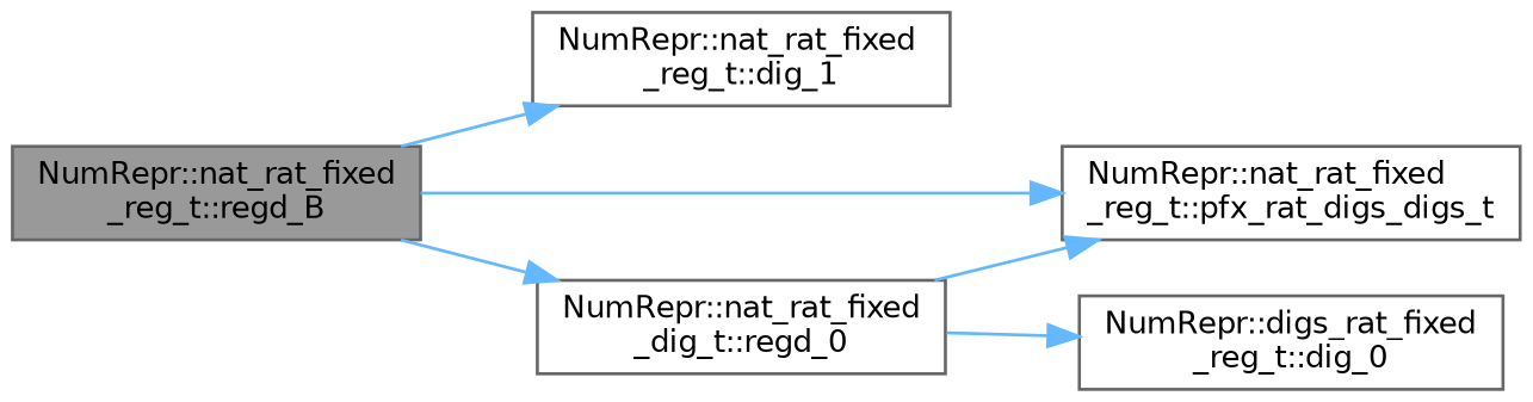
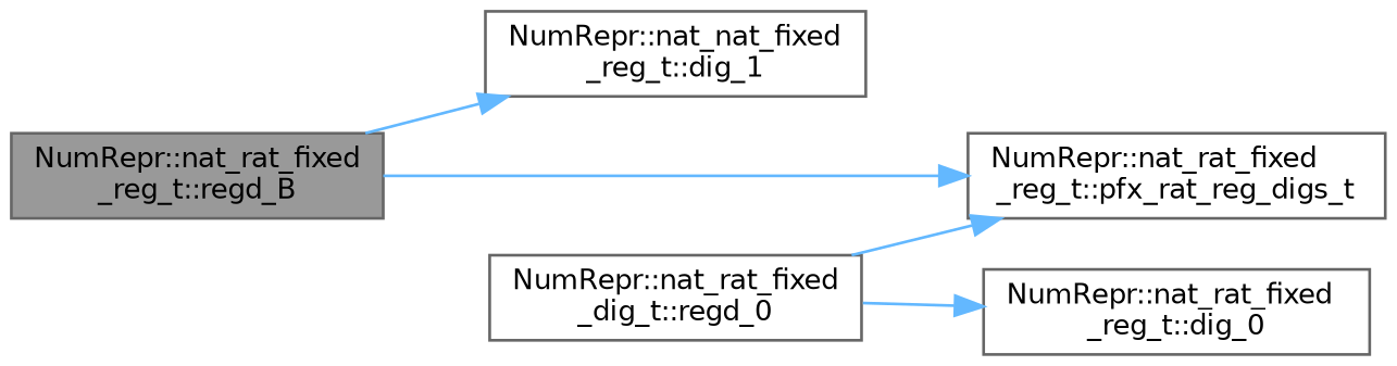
  digraph {
    rankdir=LR
    node [color=grey40 fillcolor=white fontname=Helvetica fontsize=10 shape=box style=filled]
    edge [color=steelblue1 fontname=Helvetica fontsize=10 labelfontname=Helvetica labelfontsize=10 style=solid]
    n1 [color=gray40 fillcolor=grey60 fontcolor=black height=0.2 label="NumRepr::nat_rat_fixed\l_reg_t::regd_B" width=0.4]
-   n2 [height=0.2 label="NumRepr::nat_rat_fixed\l_reg_t::dig_1" width=0.4]
-   n3 [height=0.2 label="NumRepr::nat_rat_fixed\l_reg_t::pfx_rat_digs_digs_t" width=0.4]
+   n2 [height=0.2 label="NumRepr::nat_nat_fixed\l_reg_t::dig_1" width=0.4]
+   n3 [height=0.2 label="NumRepr::nat_rat_fixed\l_reg_t::pfx_rat_reg_digs_t" width=0.4]
    n4 [height=0.2 label="NumRepr::nat_rat_fixed\l_dig_t::regd_0" width=0.4]
-   n5 [height=0.2 label="NumRepr::digs_rat_fixed\l_reg_t::dig_0" width=0.4]
+   n5 [height=0.2 label="NumRepr::nat_rat_fixed\l_reg_t::dig_0" width=0.4]
    n1 -> n2
    n1 -> n3
-   n1 -> n4
    n4 -> n3
    n4 -> n5
  }
